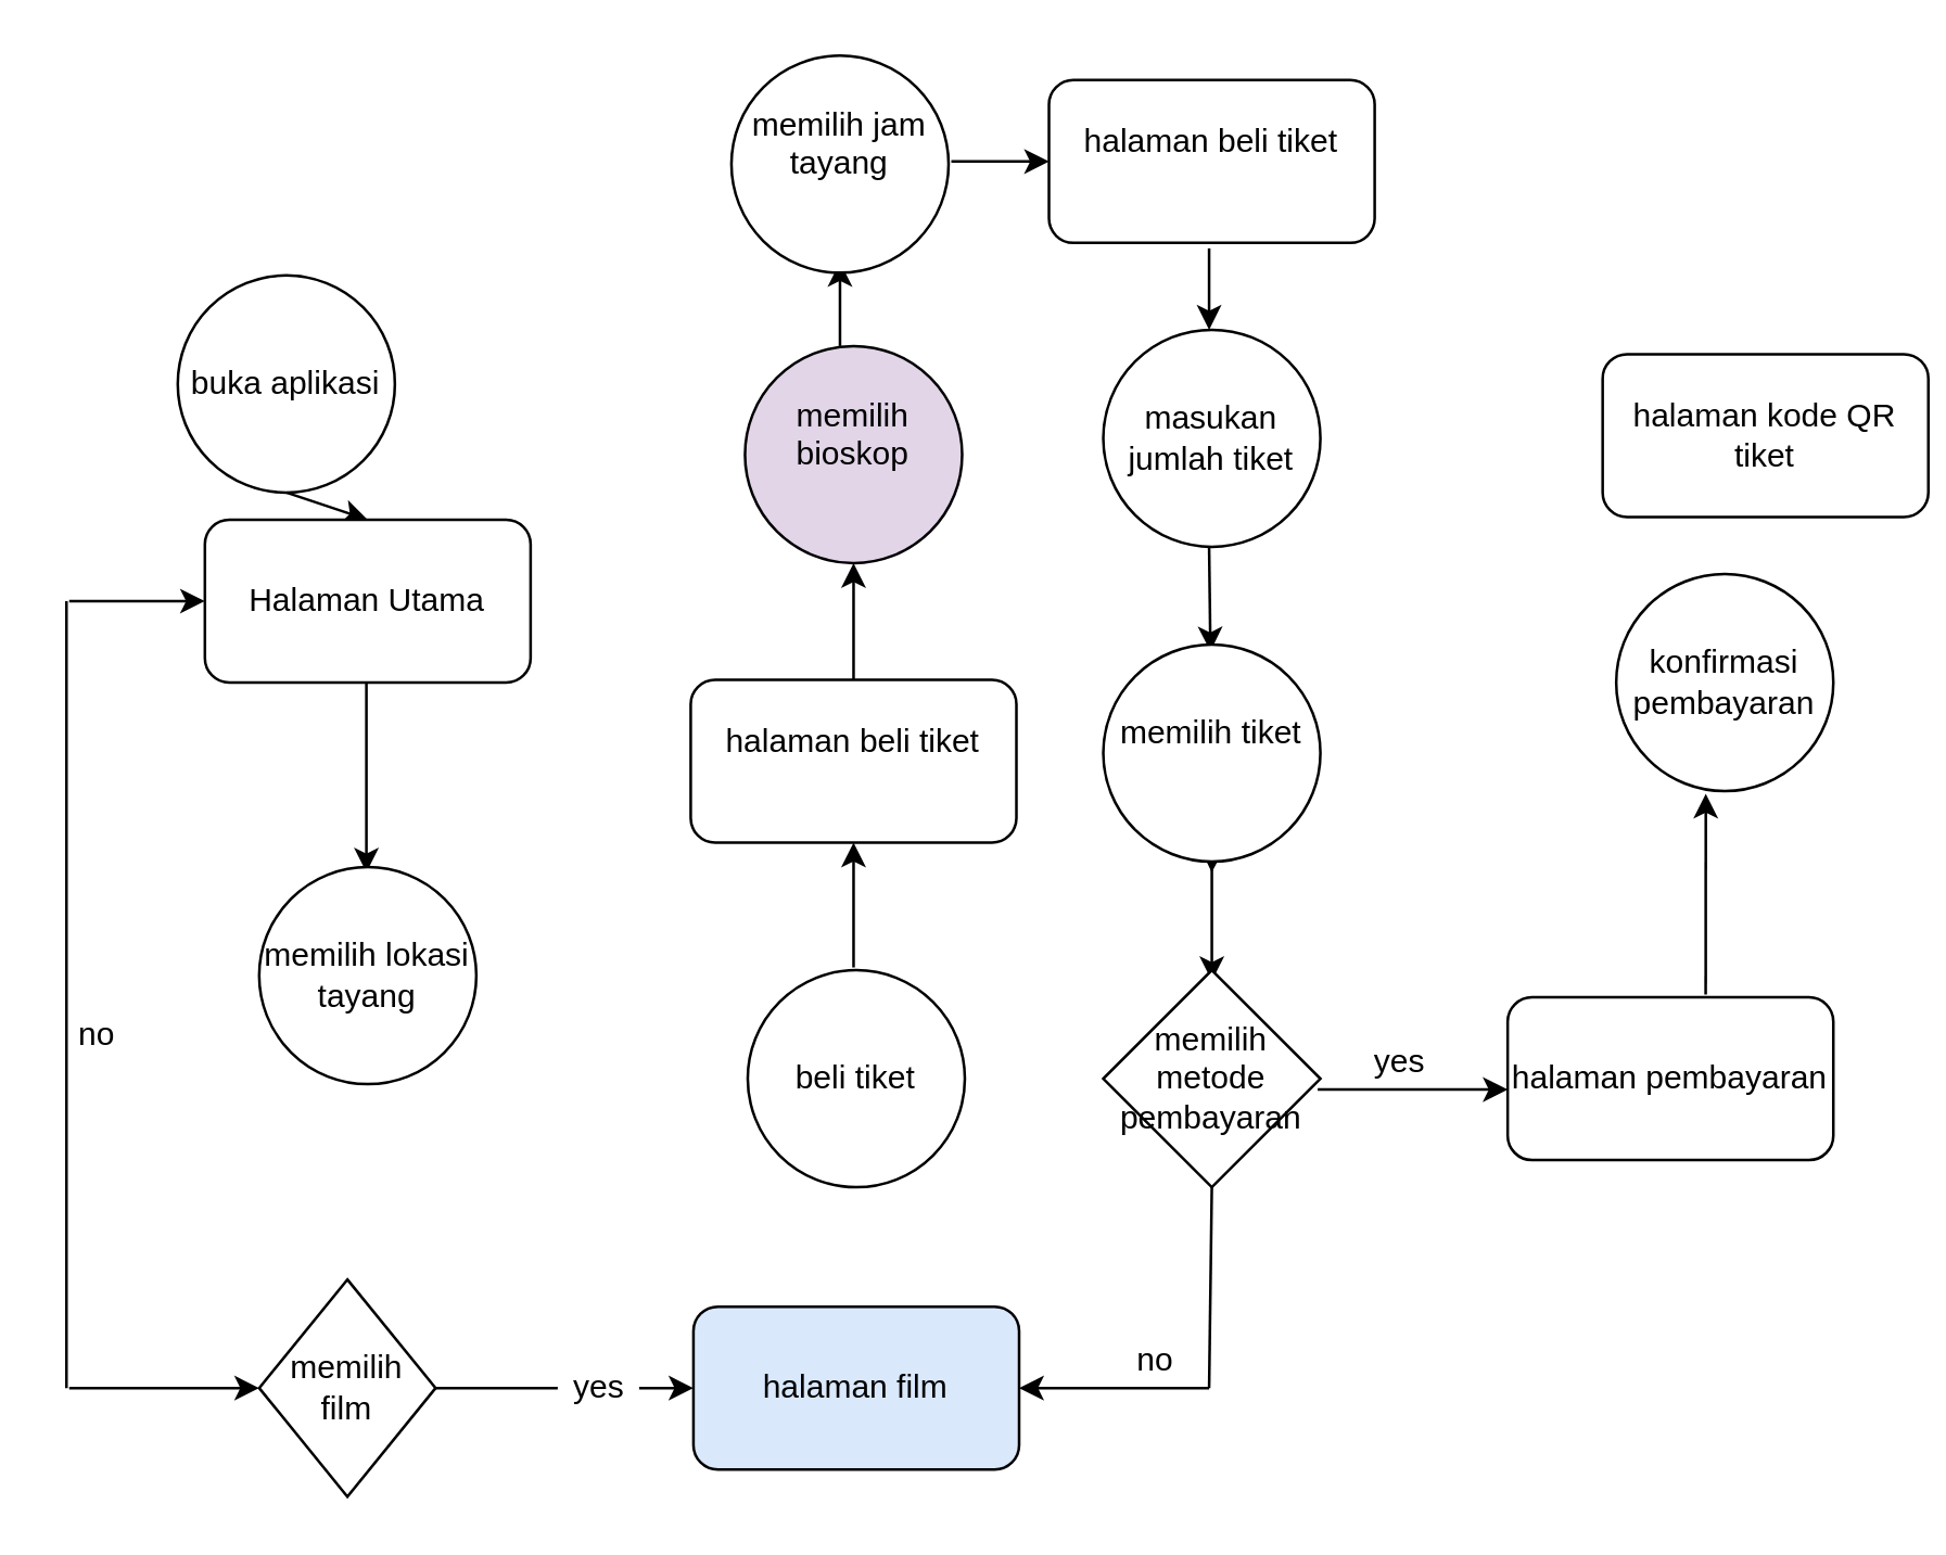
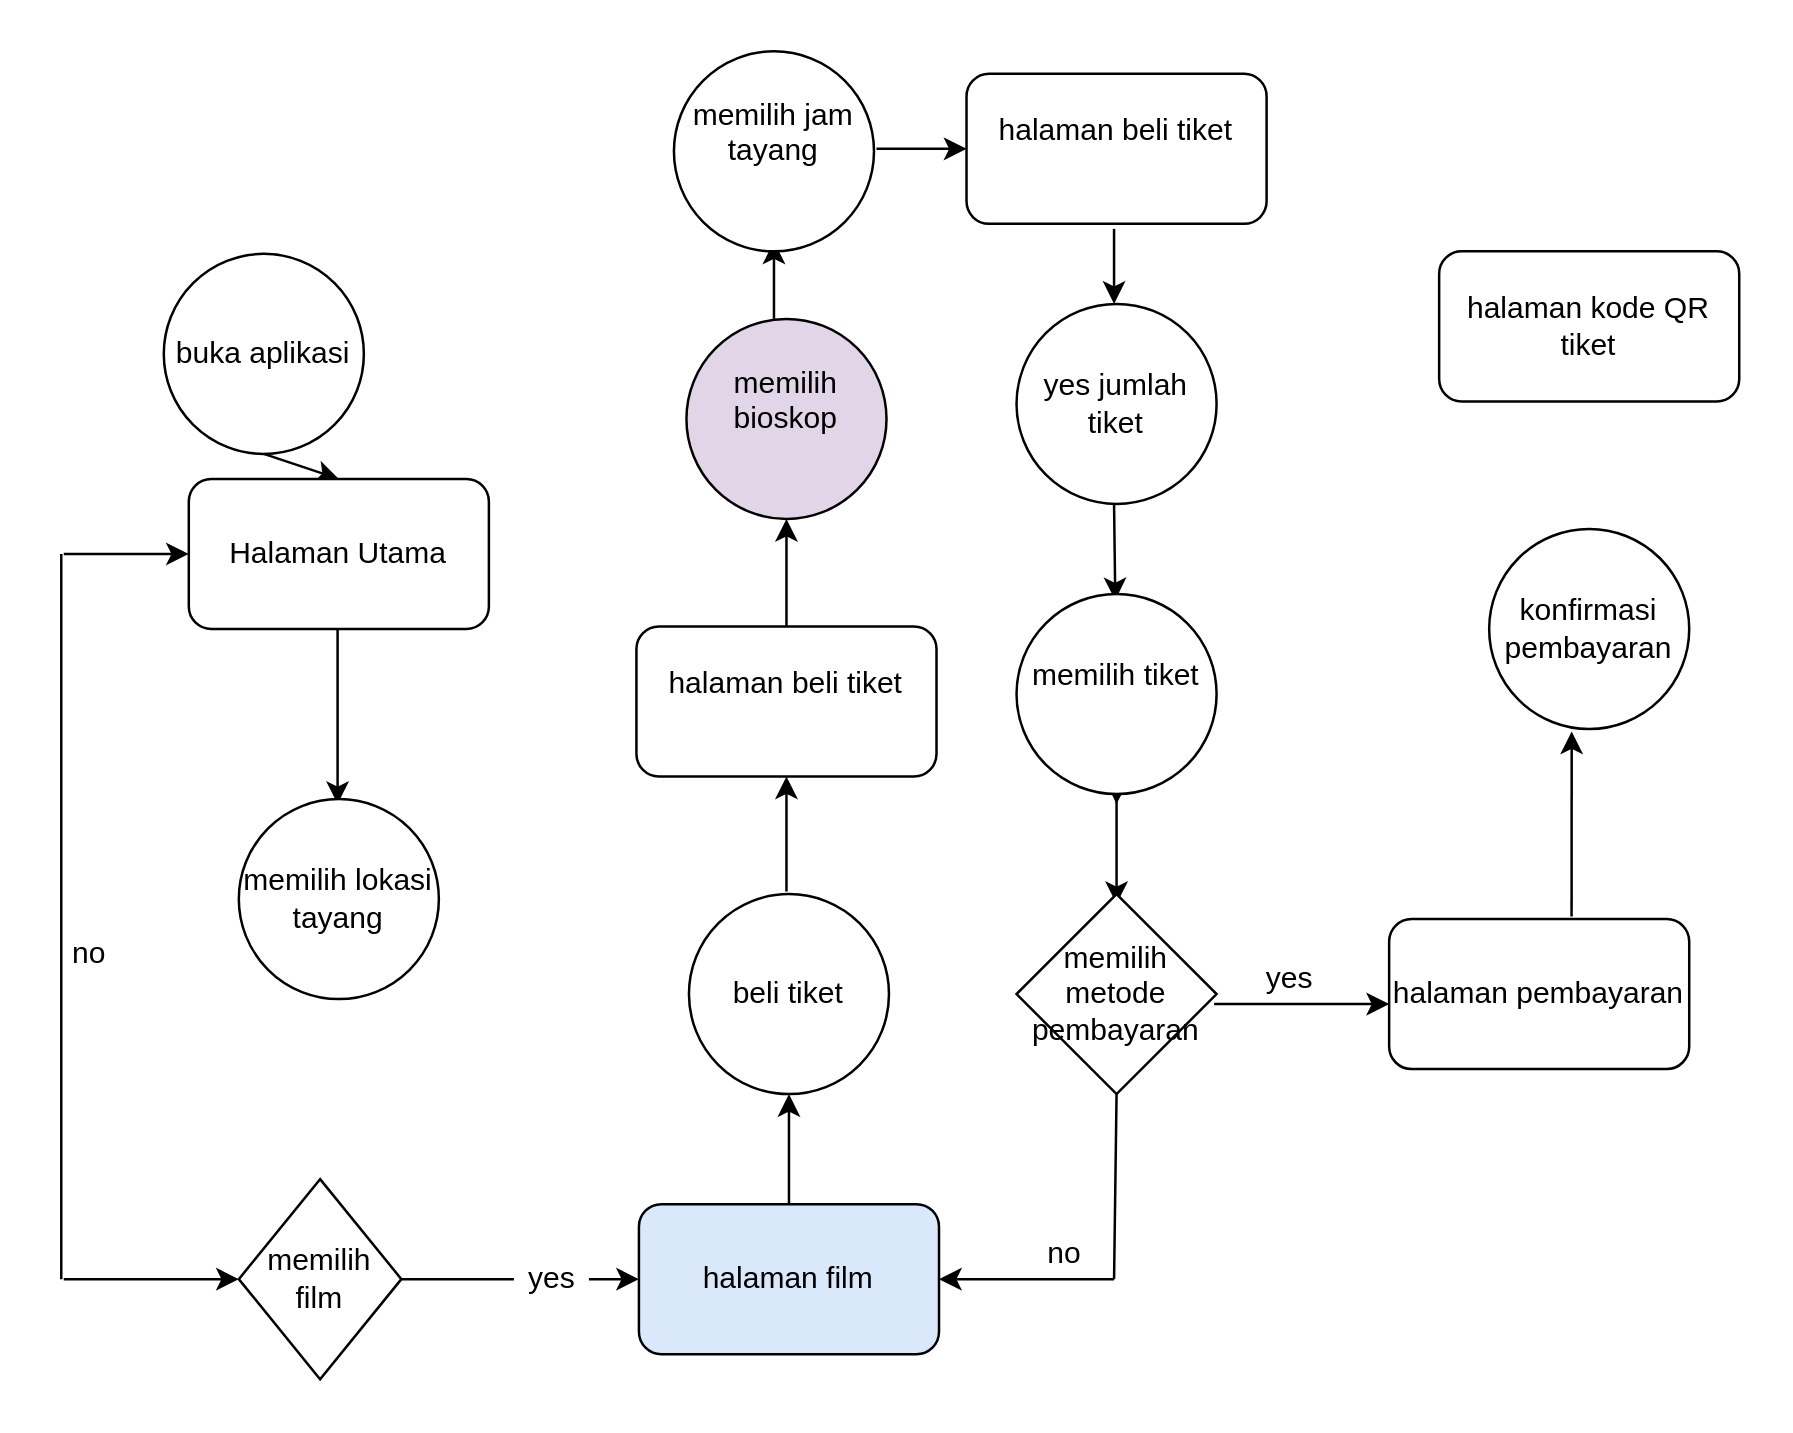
  <mxCell id="0" />
  <mxCell id="1" parent="0" />
  <mxCell id="2" value="" style="edgeStyle=orthogonalEdgeStyle;rounded=0;orthogonalLoop=1;jettySize=auto;html=1;" edge="1" parent="1"><mxGeometry relative="1" as="geometry"><mxPoint x="360" y="221" as="targetPoint" /></mxGeometry></mxCell>
  <mxCell id="3" value="buka aplikasi" style="ellipse;whiteSpace=wrap;html=1;aspect=fixed;" vertex="1" parent="1"><mxGeometry x="65" y="101" width="80" height="80" as="geometry" /></mxCell>
  <mxCell id="4" value="" style="endArrow=classic;html=1;rounded=0;exitX=0.5;exitY=1;exitDx=0;exitDy=0;" edge="1" parent="1" source="3"><mxGeometry width="50" height="50" relative="1" as="geometry"><mxPoint x="135" y="221" as="sourcePoint" /><mxPoint x="135" y="191" as="targetPoint" /></mxGeometry></mxCell>
  <mxCell id="5" value="Halaman Utama" style="rounded=1;whiteSpace=wrap;html=1;" vertex="1" parent="1"><mxGeometry x="75" y="191" width="120" height="60" as="geometry" /></mxCell>
  <mxCell id="6" value="" style="endArrow=classic;html=1;rounded=0;exitX=0.5;exitY=1;exitDx=0;exitDy=0;" edge="1" parent="1"><mxGeometry width="50" height="50" relative="1" as="geometry"><mxPoint x="134.5" y="251" as="sourcePoint" /><mxPoint x="134.5" y="321" as="targetPoint" /></mxGeometry></mxCell>
  <mxCell id="7" value="halaman film" style="rounded=1;whiteSpace=wrap;html=1;fillColor=#dae8fc;" vertex="1" parent="1"><mxGeometry x="255" y="481" width="120" height="60" as="geometry" /></mxCell>
  <mxCell id="8" value="memilih lokasi tayang" style="ellipse;whiteSpace=wrap;html=1;aspect=fixed;" vertex="1" parent="1"><mxGeometry x="95" y="319" width="80" height="80" as="geometry" /></mxCell>
  <mxCell id="9" value="memilih film" style="rhombus;whiteSpace=wrap;html=1;" vertex="1" parent="1"><mxGeometry x="95" y="471" width="65" height="80" as="geometry" /></mxCell>
  <mxCell id="10" value="" style="endArrow=none;html=1;rounded=0;" edge="1" parent="1"><mxGeometry width="50" height="50" relative="1" as="geometry"><mxPoint x="24" y="511" as="sourcePoint" /><mxPoint x="24" y="221" as="targetPoint" /></mxGeometry></mxCell>
  <mxCell id="11" value="" style="endArrow=classic;html=1;rounded=0;entryX=0;entryY=0.5;entryDx=0;entryDy=0;" edge="1" parent="1" target="5"><mxGeometry width="50" height="50" relative="1" as="geometry"><mxPoint x="25" y="221" as="sourcePoint" /><mxPoint x="55" y="181" as="targetPoint" /></mxGeometry></mxCell>
  <mxCell id="12" value="&lt;div&gt;no&lt;/div&gt;" style="text;html=1;align=center;verticalAlign=middle;resizable=0;points=[];autosize=1;strokeColor=none;fillColor=none;" vertex="1" parent="1"><mxGeometry x="20" y="371" width="30" height="20" as="geometry" /></mxCell>
+ <mxCell id="13" value="" style="endArrow=classic;html=1;rounded=0;exitX=0.5;exitY=0;exitDx=0;exitDy=0;" edge="1" parent="1" source="7" target="14"><mxGeometry width="50" height="50" relative="1" as="geometry"><mxPoint x="315" y="361" as="sourcePoint" /><mxPoint x="315" y="401" as="targetPoint" /></mxGeometry></mxCell>
  <mxCell id="14" value="beli tiket" style="ellipse;whiteSpace=wrap;html=1;aspect=fixed;" vertex="1" parent="1"><mxGeometry x="275" y="357" width="80" height="80" as="geometry" /></mxCell>
  <mxCell id="15" value="" style="endArrow=classic;html=1;rounded=0;" edge="1" parent="1" target="16"><mxGeometry width="50" height="50" relative="1" as="geometry"><mxPoint x="314" y="356" as="sourcePoint" /><mxPoint x="314" y="286" as="targetPoint" /></mxGeometry></mxCell>
  <mxCell id="16" value="&lt;div&gt;halaman beli tiket&lt;/div&gt;&lt;div&gt;&lt;br&gt;&lt;/div&gt;" style="rounded=1;whiteSpace=wrap;html=1;" vertex="1" parent="1"><mxGeometry x="254" y="250" width="120" height="60" as="geometry" /></mxCell>
  <mxCell id="17" value="" style="endArrow=classic;html=1;rounded=0;exitX=0.5;exitY=0;exitDx=0;exitDy=0;" edge="1" parent="1" source="16" target="18"><mxGeometry width="50" height="50" relative="1" as="geometry"><mxPoint x="315" y="221" as="sourcePoint" /><mxPoint x="314" y="181" as="targetPoint" /></mxGeometry></mxCell>
  <mxCell id="18" value="&lt;div&gt;memilih bioskop&lt;/div&gt;&lt;div&gt;&lt;br&gt;&lt;/div&gt;" style="ellipse;whiteSpace=wrap;html=1;aspect=fixed;fillColor=#e1d5e7;" vertex="1" parent="1"><mxGeometry x="274" y="127" width="80" height="80" as="geometry" /></mxCell>
  <mxCell id="19" value="" style="endArrow=classic;html=1;rounded=0;" edge="1" parent="1"><mxGeometry width="50" height="50" relative="1" as="geometry"><mxPoint x="309" y="127" as="sourcePoint" /><mxPoint x="309" y="96" as="targetPoint" /></mxGeometry></mxCell>
  <mxCell id="20" value="&lt;div&gt;memilih jam tayang&lt;/div&gt;&lt;div&gt;&lt;br&gt;&lt;/div&gt;" style="ellipse;whiteSpace=wrap;html=1;aspect=fixed;" vertex="1" parent="1"><mxGeometry x="269" y="20" width="80" height="80" as="geometry" /></mxCell>
  <mxCell id="21" value="" style="endArrow=classic;html=1;rounded=0;" edge="1" parent="1" target="22"><mxGeometry width="50" height="50" relative="1" as="geometry"><mxPoint x="350" y="59" as="sourcePoint" /><mxPoint x="420" y="59" as="targetPoint" /></mxGeometry></mxCell>
  <mxCell id="22" value="&lt;div&gt;halaman beli tiket&lt;/div&gt;&lt;div&gt;&lt;br&gt;&lt;/div&gt;" style="rounded=1;whiteSpace=wrap;html=1;" vertex="1" parent="1"><mxGeometry x="386" y="29" width="120" height="60" as="geometry" /></mxCell>
  <mxCell id="23" value="" style="endArrow=classic;html=1;rounded=0;" edge="1" parent="1"><mxGeometry width="50" height="50" relative="1" as="geometry"><mxPoint x="445" y="91" as="sourcePoint" /><mxPoint x="445" y="121" as="targetPoint" /></mxGeometry></mxCell>
  <mxCell id="24" value="" style="endArrow=classic;html=1;rounded=0;exitX=0.5;exitY=1;exitDx=0;exitDy=0;" edge="1" parent="1"><mxGeometry width="50" height="50" relative="1" as="geometry"><mxPoint x="445" y="201" as="sourcePoint" /><mxPoint x="445.494" y="239.506" as="targetPoint" /></mxGeometry></mxCell>
  <mxCell id="25" value="" style="endArrow=classic;html=1;rounded=0;exitX=0.5;exitY=1;exitDx=0;exitDy=0;" edge="1" parent="1"><mxGeometry width="50" height="50" relative="1" as="geometry"><mxPoint x="446" y="319" as="sourcePoint" /><mxPoint x="445.952" y="321.011" as="targetPoint" /></mxGeometry></mxCell>
- <mxCell id="26" value="masukan jumlah tiket" style="ellipse;whiteSpace=wrap;html=1;aspect=fixed;" vertex="1" parent="1"><mxGeometry x="406" y="121" width="80" height="80" as="geometry" /></mxCell>
+ <mxCell id="26" value="yes jumlah tiket" style="ellipse;whiteSpace=wrap;html=1;aspect=fixed;" vertex="1" parent="1"><mxGeometry x="406" y="121" width="80" height="80" as="geometry" /></mxCell>
  <mxCell id="27" value="&lt;div&gt;memilih tiket&lt;/div&gt;&lt;div&gt;&lt;br&gt;&lt;/div&gt;" style="ellipse;whiteSpace=wrap;html=1;aspect=fixed;" vertex="1" parent="1"><mxGeometry x="406" y="237" width="80" height="80" as="geometry" /></mxCell>
  <mxCell id="28" value="" style="endArrow=classic;html=1;rounded=0;exitX=0.5;exitY=1;exitDx=0;exitDy=0;" edge="1" parent="1" source="27"><mxGeometry width="50" height="50" relative="1" as="geometry"><mxPoint x="315" y="251" as="sourcePoint" /><mxPoint x="446" y="361" as="targetPoint" /></mxGeometry></mxCell>
  <mxCell id="29" value="memilih metode pembayaran" style="rhombus;whiteSpace=wrap;html=1;" vertex="1" parent="1"><mxGeometry x="406" y="357" width="80" height="80" as="geometry" /></mxCell>
  <mxCell id="30" value="" style="endArrow=classic;html=1;rounded=0;" edge="1" parent="1"><mxGeometry width="50" height="50" relative="1" as="geometry"><mxPoint x="485" y="401" as="sourcePoint" /><mxPoint x="555" y="401" as="targetPoint" /></mxGeometry></mxCell>
  <mxCell id="31" value="" style="endArrow=none;html=1;rounded=0;exitX=0.5;exitY=1;exitDx=0;exitDy=0;" edge="1" parent="1" source="29"><mxGeometry width="50" height="50" relative="1" as="geometry"><mxPoint x="315" y="361" as="sourcePoint" /><mxPoint x="445" y="511" as="targetPoint" /></mxGeometry></mxCell>
  <mxCell id="32" value="&lt;div&gt;yes&lt;/div&gt;" style="text;html=1;align=center;verticalAlign=middle;resizable=0;points=[];autosize=1;strokeColor=none;fillColor=none;" vertex="1" parent="1"><mxGeometry x="500" y="381" width="30" height="20" as="geometry" /></mxCell>
  <mxCell id="33" value="" style="endArrow=classic;html=1;rounded=0;entryX=0;entryY=0.5;entryDx=0;entryDy=0;entryPerimeter=0;" edge="1" parent="1" target="9"><mxGeometry width="50" height="50" relative="1" as="geometry"><mxPoint x="25" y="511" as="sourcePoint" /><mxPoint x="305" y="391" as="targetPoint" /></mxGeometry></mxCell>
  <mxCell id="34" value="" style="endArrow=classic;html=1;rounded=0;exitX=1;exitY=0.5;exitDx=0;exitDy=0;entryX=0;entryY=0.5;entryDx=0;entryDy=0;startArrow=none;" edge="1" parent="1" source="35" target="7"><mxGeometry width="50" height="50" relative="1" as="geometry"><mxPoint x="255" y="551" as="sourcePoint" /><mxPoint x="305" y="501" as="targetPoint" /></mxGeometry></mxCell>
  <mxCell id="35" value="&lt;div&gt;yes&lt;/div&gt;" style="text;html=1;align=center;verticalAlign=middle;resizable=0;points=[];autosize=1;strokeColor=none;fillColor=none;" vertex="1" parent="1"><mxGeometry x="205" y="501" width="30" height="20" as="geometry" /></mxCell>
  <mxCell id="36" value="" style="endArrow=none;html=1;rounded=0;exitX=1;exitY=0.5;exitDx=0;exitDy=0;entryX=0;entryY=0.5;entryDx=0;entryDy=0;" edge="1" parent="1" source="9" target="35"><mxGeometry width="50" height="50" relative="1" as="geometry"><mxPoint x="175" y="511" as="sourcePoint" /><mxPoint x="255" y="511" as="targetPoint" /></mxGeometry></mxCell>
  <mxCell id="37" value="" style="endArrow=classic;html=1;rounded=0;entryX=1;entryY=0.5;entryDx=0;entryDy=0;" edge="1" parent="1" target="7"><mxGeometry width="50" height="50" relative="1" as="geometry"><mxPoint x="445" y="511" as="sourcePoint" /><mxPoint x="305" y="501" as="targetPoint" /></mxGeometry></mxCell>
  <mxCell id="38" value="no" style="text;html=1;align=center;verticalAlign=middle;resizable=0;points=[];autosize=1;strokeColor=none;fillColor=none;" vertex="1" parent="1"><mxGeometry x="410" y="491" width="30" height="20" as="geometry" /></mxCell>
  <mxCell id="39" value="halaman pembayaran" style="rounded=1;whiteSpace=wrap;html=1;" vertex="1" parent="1"><mxGeometry x="555" y="367" width="120" height="60" as="geometry" /></mxCell>
  <mxCell id="40" value="" style="endArrow=classic;html=1;rounded=0;exitX=0.608;exitY=-0.033;exitDx=0;exitDy=0;exitPerimeter=0;" edge="1" parent="1"><mxGeometry width="50" height="50" relative="1" as="geometry"><mxPoint x="627.96" y="366.02" as="sourcePoint" /><mxPoint x="628" y="292" as="targetPoint" /></mxGeometry></mxCell>
  <mxCell id="41" value="konfirmasi pembayaran" style="ellipse;whiteSpace=wrap;html=1;aspect=fixed;" vertex="1" parent="1"><mxGeometry x="595" y="211" width="80" height="80" as="geometry" /></mxCell>
- <mxCell id="42" value="halaman kode QR tiket" style="rounded=1;whiteSpace=wrap;html=1;" vertex="1" parent="1"><mxGeometry x="590" y="130" width="120" height="60" as="geometry" /></mxCell>
+ <mxCell id="42" value="halaman kode QR tiket" style="rounded=1;whiteSpace=wrap;html=1;" vertex="1" parent="1"><mxGeometry x="575" y="100" width="120" height="60" as="geometry" /></mxCell>
